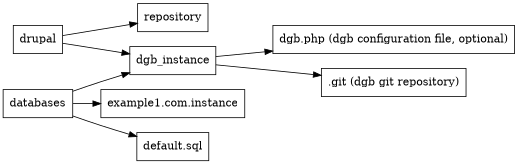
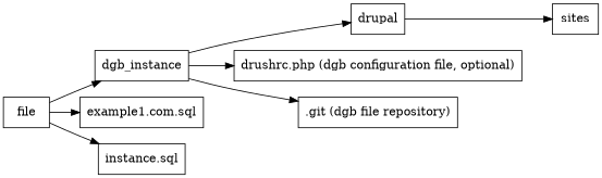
  digraph {
    rankdir=LR
    node [shape=record]
    dgb_instance
    drupal
-   n3 [label="dgb.php (dgb configuration file, optional)"]
-   n4 [label=".git (dgb git repository)"]
-   sites [label=repository]
-   databases
-   n7 [label="example1.com.instance"]
-   n8 [label="default.sql"]
-   drupal -> dgb_instance
+   n3 [label="drushrc.php (dgb configuration file, optional)"]
+   n4 [label=".git (dgb file repository)"]
+   sites
+   databases [label=file]
+   n7 [label="example1.com.sql"]
+   n8 [label="instance.sql"]
+   dgb_instance -> drupal
    dgb_instance -> n3
    dgb_instance -> n4
    drupal -> sites
    databases -> dgb_instance
    databases -> n7
    databases -> n8
  }
